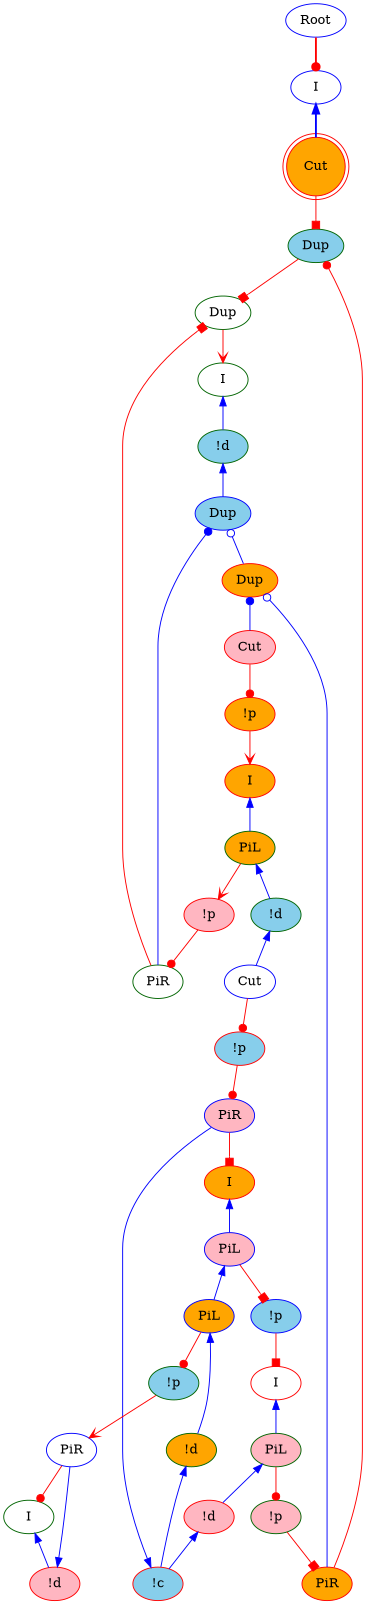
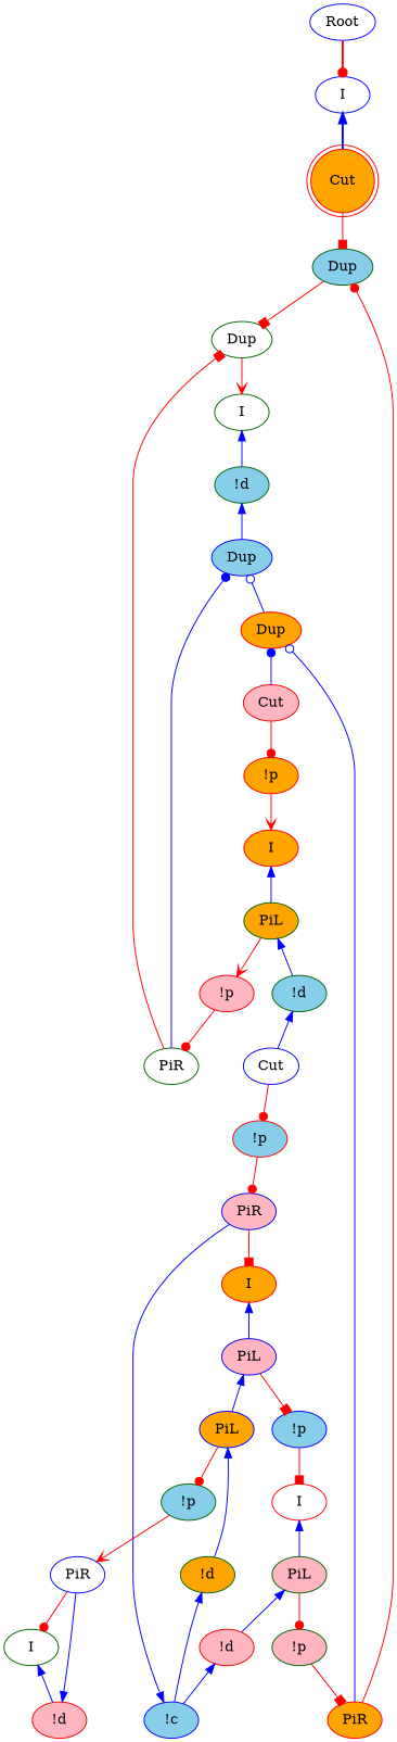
  digraph {
    node [style=filled fillcolor=white color=red]
    edge [color=red]
    n1 [label=Root color=blue]
    n2 [label=I color=blue]
    n3 [label=Cut shape=doublecircle fillcolor=orange]
    n4 [label="!p" fillcolor=skyblue]
    n5 [label=PiR fillcolor=lightpink color=blue]
    n6 [label=Cut color=blue]
    n7 [label=I fillcolor=orange]
-   n8 [label="!c" fillcolor=skyblue]
+   n8 [label="!c" fillcolor=skyblue color=blue]
    n9 [label="!d" fillcolor=orange color=darkgreen]
    n10 [label=PiL fillcolor=orange color=blue]
    n11 [label="!p" fillcolor=skyblue color=darkgreen]
    n12 [label=PiL fillcolor=lightpink color=blue]
    n13 [label="!p" fillcolor=skyblue color=blue]
    n14 [label="!d" fillcolor=skyblue color=darkgreen]
    n15 [label=Dup fillcolor=skyblue color=blue]
    n16 [label=I color=darkgreen]
    n17 [label=PiR color=blue]
    n18 [label=I color=darkgreen]
    n19 [label="!d" fillcolor=lightpink]
    n20 [label="!p" fillcolor=orange]
    n21 [label=I fillcolor=orange]
    n22 [label=I]
    n23 [label="!d" fillcolor=skyblue color=darkgreen]
    n24 [label=PiL fillcolor=orange color=darkgreen]
    n25 [label="!p" fillcolor=lightpink]
    n26 [label="!d" fillcolor=lightpink]
    n27 [label=PiL fillcolor=lightpink color=darkgreen]
    n28 [label="!p" fillcolor=lightpink color=darkgreen]
    n29 [label=PiR color=darkgreen]
    n30 [label=PiR fillcolor=orange]
    n31 [label=Dup color=darkgreen]
    n32 [label=Dup fillcolor=orange]
    n33 [label=Dup fillcolor=skyblue color=darkgreen]
    n34 [label=Cut fillcolor=lightpink]
    n1 -> n2 [penwidth=2 arrowhead=dot]
    n2 -> n3 [color=blue dir=back penwidth=2]
    n3 -> n33 [arrowhead=box]
    n4 -> n5 [arrowhead=dot]
    n5 -> n7 [arrowhead=box]
    n6 -> n4 [arrowhead=dot]
    n7 -> n12 [color=blue dir=back]
    n8 -> n5 [color=blue dir=back]
    n9 -> n8 [color=blue dir=back]
    n10 -> n9 [color=blue dir=back]
    n10 -> n11 [arrowhead=dot]
    n11 -> n17 [arrowhead=vee]
    n12 -> n10 [color=blue dir=back]
    n12 -> n13 [arrowhead=box]
    n13 -> n22 [arrowhead=box]
    n14 -> n15 [color=blue dir=back]
    n15 -> n29 [arrowtail=dot color=blue dir=back]
    n15 -> n32 [arrowtail=odot color=blue dir=back]
    n16 -> n14 [color=blue dir=back]
    n17 -> n18 [arrowhead=dot]
    n18 -> n19 [color=blue dir=back]
    n19 -> n17 [color=blue dir=back]
    n20 -> n21 [arrowhead=vee]
    n21 -> n24 [color=blue dir=back]
    n22 -> n27 [color=blue dir=back]
    n23 -> n6 [color=blue dir=back]
    n24 -> n23 [color=blue dir=back]
    n24 -> n25 [arrowhead=vee]
    n25 -> n29 [arrowhead=dot]
    n26 -> n8 [color=blue dir=back]
    n27 -> n26 [color=blue dir=back]
    n27 -> n28 [arrowhead=dot]
    n28 -> n30 [arrowhead=box]
    n29 -> n31 [arrowhead=box]
    n30 -> n33 [arrowhead=dot]
    n31 -> n16 [arrowhead=vee]
    n32 -> n30 [arrowtail=odot color=blue dir=back]
    n32 -> n34 [arrowtail=dot color=blue dir=back]
    n33 -> n31 [arrowhead=box]
    n34 -> n20 [arrowhead=dot]
  }
